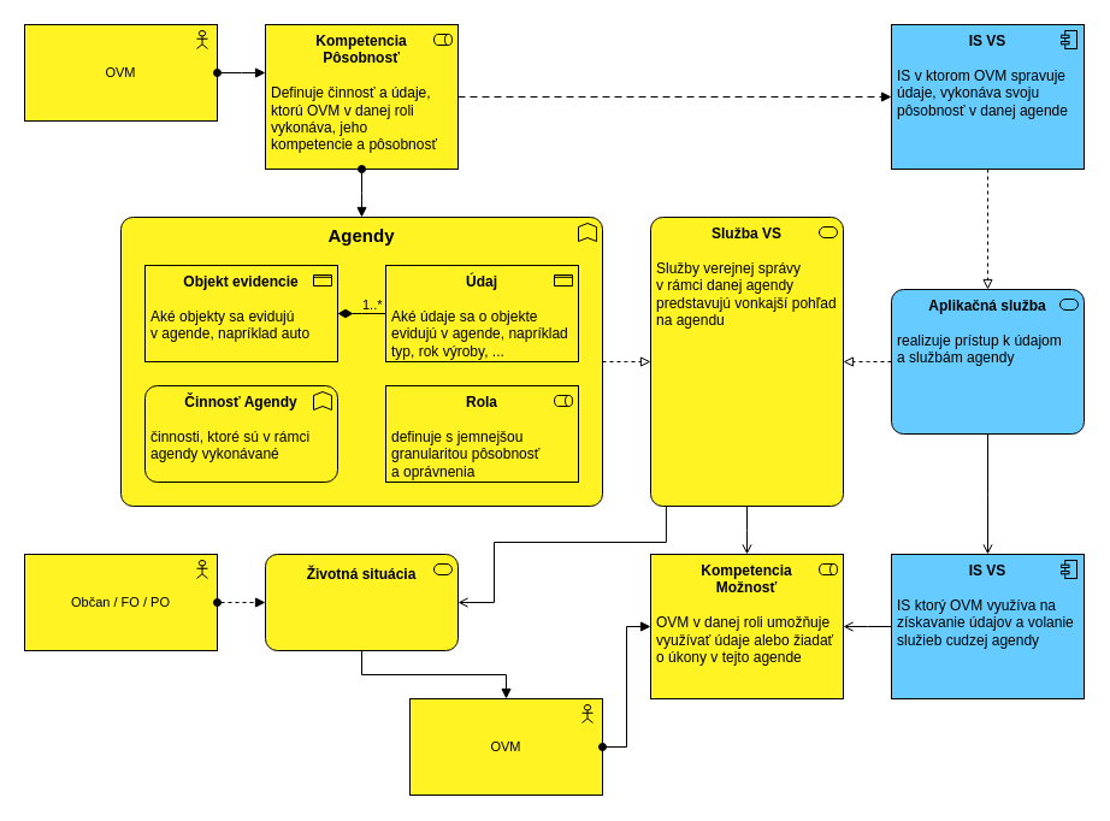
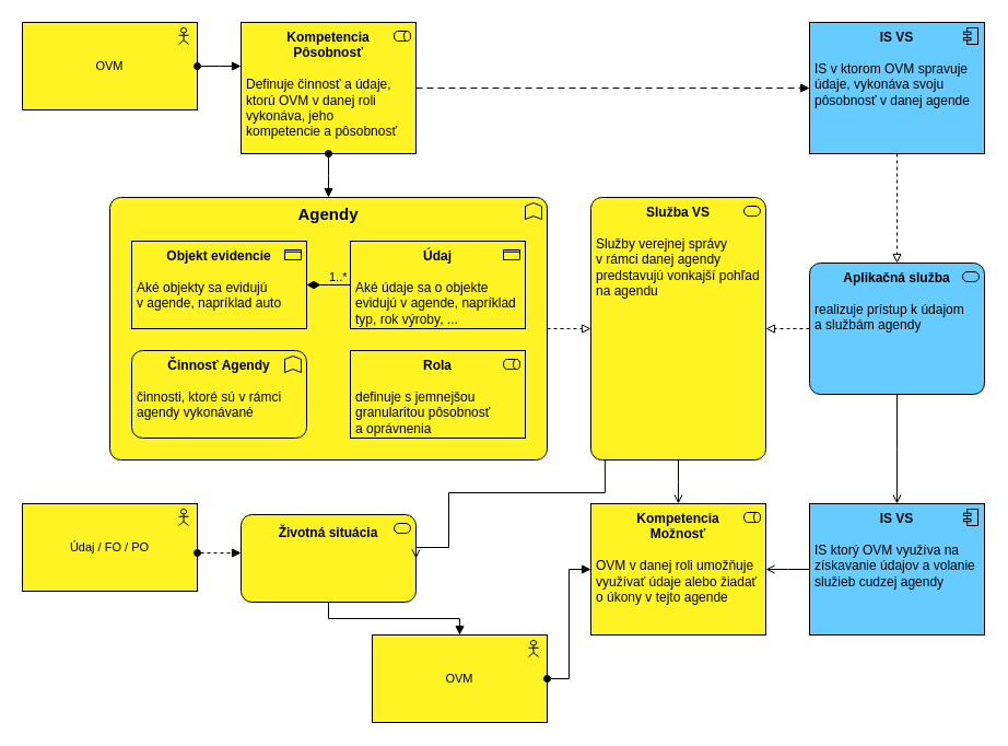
  <mxCell id="0" />
  <mxCell id="1" parent="0" />
  <mxCell id="2" value="&lt;span style=&quot;font-size: 11px;&quot;&gt;OVM&lt;/span&gt;" style="html=1;outlineConnect=0;whiteSpace=wrap;fillColor=#FFF323;shape=mxgraph.archimate3.application;appType=actor;archiType=square;strokeColor=#000000;" parent="1" vertex="1"><mxGeometry x="20" y="20" width="160" height="80" as="geometry" /></mxCell>
  <mxCell id="3" value="&lt;span&gt;Agendy&lt;/span&gt;" style="html=1;outlineConnect=0;whiteSpace=wrap;fillColor=#FFF323;shape=mxgraph.archimate3.application;appType=func;archiType=rounded;strokeColor=#000000;verticalAlign=top;fontStyle=1;fontSize=15;" parent="1" vertex="1"><mxGeometry x="100" y="180" width="400" height="240" as="geometry" /></mxCell>
  <mxCell id="4" value="&lt;span style=&quot;font-size: 12px;&quot;&gt;&lt;b&gt;Kompetencia&lt;/b&gt;&lt;/span&gt;&lt;div&gt;&lt;b&gt;Možnosť&lt;/b&gt;&lt;br&gt;&lt;div&gt;&lt;span style=&quot;font-size: 12px;&quot;&gt;&lt;br&gt;&lt;/span&gt;&lt;/div&gt;&lt;div style=&quot;text-align: left;&quot;&gt;&lt;span style=&quot;font-size: 12px;&quot;&gt;OVM v&lt;/span&gt;&lt;span style=&quot;background-color: transparent; text-align: center;&quot;&gt;&amp;nbsp;d&lt;/span&gt;&lt;span style=&quot;background-color: transparent; color: light-dark(rgb(0, 0, 0), rgb(255, 255, 255));&quot;&gt;anej roli umožňuje využívať údaje alebo žiadať o úkony v tejto agende&lt;/span&gt;&lt;/div&gt;&lt;/div&gt;" style="html=1;outlineConnect=0;whiteSpace=wrap;fillColor=#FFF323;shape=mxgraph.archimate3.application;appType=role;archiType=square;strokeColor=#000000;verticalAlign=top;align=center;spacingLeft=4;spacingRight=4;spacing=2;fontFamily=Helvetica;fontSize=12;fontColor=default;" parent="1" vertex="1"><mxGeometry x="540" y="460" width="160" height="120" as="geometry" /></mxCell>
  <mxCell id="5" value="&lt;b&gt;Rola&lt;/b&gt;&lt;div&gt;&lt;br&gt;&lt;/div&gt;&lt;div style=&quot;text-align: left;&quot;&gt;definuje s jemnejšou granularitou pôsobnosť a&amp;nbsp;oprávnenia&lt;/div&gt;" style="html=1;outlineConnect=0;whiteSpace=wrap;fillColor=#FFF323;shape=mxgraph.archimate3.application;appType=role;archiType=square;strokeColor=#000000;verticalAlign=top;align=center;spacingLeft=4;spacingRight=4;spacing=2;fontFamily=Helvetica;fontSize=12;fontColor=default;" parent="1" vertex="1"><mxGeometry x="320" y="320" width="160" height="80" as="geometry" /></mxCell>
  <mxCell id="6" value="&lt;b&gt;Kompetencia&lt;/b&gt;&lt;div&gt;&lt;b&gt;Pôsobnosť&lt;/b&gt;&lt;b&gt;&lt;br&gt;&lt;/b&gt;&lt;div&gt;&lt;b&gt;&lt;br&gt;&lt;/b&gt;&lt;/div&gt;&lt;div style=&quot;text-align: left;&quot;&gt;Definuje činnosť a údaje, ktorú OVM v danej roli vykonáva, jeho kompetencie a pôsobnosť&lt;/div&gt;&lt;/div&gt;" style="html=1;outlineConnect=0;whiteSpace=wrap;fillColor=#FFF323;shape=mxgraph.archimate3.application;appType=role;archiType=square;strokeColor=#000000;align=center;verticalAlign=top;fontFamily=Helvetica;fontSize=12;fontColor=default;spacing=2;spacingLeft=4;spacingRight=4;" parent="1" vertex="1"><mxGeometry x="220" y="20" width="160" height="120" as="geometry" /></mxCell>
  <mxCell id="7" value="&lt;b&gt;Činnosť Agendy&lt;/b&gt;&lt;div&gt;&lt;br&gt;&lt;/div&gt;&lt;div style=&quot;text-align: left;&quot;&gt;činnosti, ktoré sú v rámci agendy vykonávané&lt;/div&gt;" style="html=1;outlineConnect=0;whiteSpace=wrap;fillColor=#FFF323;shape=mxgraph.archimate3.application;appType=func;archiType=rounded;strokeColor=#000000;verticalAlign=top;spacing=2;spacingLeft=4;spacingRight=4;" parent="1" vertex="1"><mxGeometry x="120" y="320" width="160" height="80" as="geometry" /></mxCell>
  <mxCell id="8" value="&lt;b&gt;Objekt evidencie&lt;/b&gt;&lt;div&gt;&lt;br&gt;&lt;div&gt;&lt;div style=&quot;text-align: left;&quot;&gt;&lt;span style=&quot;background-color: transparent; color: light-dark(rgb(0, 0, 0), rgb(255, 255, 255));&quot;&gt;Aké objekty sa evidujú v&lt;/span&gt;&lt;span style=&quot;background-color: transparent; text-align: center;&quot;&gt;&amp;nbsp;&lt;/span&gt;&lt;span style=&quot;background-color: transparent; color: light-dark(rgb(0, 0, 0), rgb(255, 255, 255));&quot;&gt;agende, napríklad auto&lt;/span&gt;&lt;/div&gt;&lt;/div&gt;&lt;/div&gt;" style="html=1;outlineConnect=0;whiteSpace=wrap;fillColor=#FFF323;shape=mxgraph.archimate3.application;appType=passive;archiType=square;strokeColor=#000000;verticalAlign=top;spacing=2;spacingLeft=4;spacingRight=4;" parent="1" vertex="1"><mxGeometry x="120" y="220" width="160" height="80" as="geometry" /></mxCell>
  <mxCell id="9" value="&lt;b&gt;Údaj&lt;/b&gt;&lt;div&gt;&lt;br&gt;&lt;div&gt;&lt;div style=&quot;text-align: left;&quot;&gt;&lt;span style=&quot;background-color: transparent; color: light-dark(rgb(0, 0, 0), rgb(255, 255, 255));&quot;&gt;Aké údaje sa o objekte evidujú v agende, napríklad typ, rok výroby, ...&lt;/span&gt;&lt;/div&gt;&lt;div style=&quot;text-align: left;&quot;&gt;&lt;br&gt;&lt;/div&gt;&lt;/div&gt;&lt;/div&gt;" style="html=1;outlineConnect=0;whiteSpace=wrap;fillColor=#FFF323;shape=mxgraph.archimate3.application;appType=passive;archiType=square;strokeColor=#000000;verticalAlign=top;spacing=2;spacingLeft=4;spacingRight=4;" parent="1" vertex="1"><mxGeometry x="320" y="220" width="160" height="80" as="geometry" /></mxCell>
  <mxCell id="10" value="" style="html=1;startArrow=diamondThin;startFill=1;startSize=10;endArrow=none;endFill=0;rounded=0;strokeColor=#000000;edgeStyle=elbowEdgeStyle;horizontal=1;verticalAlign=middle;" parent="1" source="8" target="9" edge="1"><mxGeometry width="160" relative="1" as="geometry"><mxPoint x="205" y="408.5" as="sourcePoint" /><mxPoint x="410" y="628.5" as="targetPoint" /></mxGeometry></mxCell>
  <mxCell id="11" value="1..*" style="edgeLabel;html=1;align=left;verticalAlign=middle;resizable=0;points=[];labelBackgroundColor=none;" parent="10" vertex="1" connectable="0"><mxGeometry relative="1" as="geometry"><mxPoint x="-1" y="-8" as="offset" /></mxGeometry></mxCell>
  <mxCell id="12" value="" style="endArrow=block;html=1;endFill=1;startArrow=oval;startFill=1;edgeStyle=elbowEdgeStyle;elbow=vertical;rounded=0;" parent="1" source="2" target="6" edge="1"><mxGeometry width="160" relative="1" as="geometry"><mxPoint x="180" y="80" as="sourcePoint" /><mxPoint x="-70" y="-10" as="targetPoint" /></mxGeometry></mxCell>
  <mxCell id="13" value="" style="endArrow=block;html=1;endFill=1;startArrow=oval;startFill=1;edgeStyle=elbowEdgeStyle;rounded=0;" parent="1" source="6" target="3" edge="1"><mxGeometry width="160" relative="1" as="geometry"><mxPoint x="320" y="-10" as="sourcePoint" /><mxPoint x="320" y="30" as="targetPoint" /></mxGeometry></mxCell>
  <mxCell id="14" value="&lt;b&gt;IS VS&lt;/b&gt;&lt;div&gt;&lt;br&gt;&lt;/div&gt;&lt;div style=&quot;text-align: left;&quot;&gt;IS v ktorom OVM spravuje údaje, vykonáva svoju pôsobnosť v danej agende&lt;/div&gt;" style="html=1;outlineConnect=0;whiteSpace=wrap;fillColor=#66CCFF;shape=mxgraph.archimate3.application;appType=comp;archiType=square;strokeColor=#000000;verticalAlign=top;spacingLeft=4;spacingRight=4;" parent="1" vertex="1"><mxGeometry x="740" y="20" width="160" height="120" as="geometry" /></mxCell>
  <mxCell id="15" value="&lt;b&gt;Aplikačná služba&lt;/b&gt;&lt;div&gt;&lt;br&gt;&lt;/div&gt;&lt;div style=&quot;text-align: left;&quot;&gt;realizuje prístup k údajom a&amp;nbsp;službám agendy&lt;/div&gt;" style="html=1;outlineConnect=0;whiteSpace=wrap;fillColor=#66CCFF;shape=mxgraph.archimate3.application;appType=serv;archiType=rounded;strokeColor=#000000;align=center;verticalAlign=top;spacingLeft=4;spacingRight=4;fontFamily=Helvetica;fontSize=12;fontColor=default;" parent="1" vertex="1"><mxGeometry x="740" y="240" width="160" height="120" as="geometry" /></mxCell>
  <mxCell id="16" value="&lt;span style=&quot;font-size: 11px;&quot;&gt;OVM&lt;/span&gt;" style="html=1;outlineConnect=0;whiteSpace=wrap;fillColor=#FFF323;shape=mxgraph.archimate3.application;appType=actor;archiType=square;strokeColor=#000000;" parent="1" vertex="1"><mxGeometry x="340" y="580" width="160" height="80" as="geometry" /></mxCell>
  <mxCell id="17" value="" style="endArrow=block;html=1;endFill=1;startArrow=oval;startFill=1;edgeStyle=elbowEdgeStyle;elbow=vertical;rounded=0;" parent="1" source="16" target="4" edge="1"><mxGeometry width="160" relative="1" as="geometry"><mxPoint x="230" y="470" as="sourcePoint" /><mxPoint x="230" y="430" as="targetPoint" /></mxGeometry></mxCell>
  <mxCell id="18" value="&lt;b&gt;IS VS&lt;/b&gt;&lt;div&gt;&lt;br&gt;&lt;/div&gt;&lt;div style=&quot;text-align: left;&quot;&gt;IS ktorý OVM využíva na získavanie údajov a volanie služieb cudzej agendy&lt;/div&gt;" style="html=1;outlineConnect=0;whiteSpace=wrap;fillColor=#66CCFF;shape=mxgraph.archimate3.application;appType=comp;archiType=square;strokeColor=#000000;align=center;verticalAlign=top;spacingLeft=4;spacingRight=4;fontFamily=Helvetica;fontSize=12;fontColor=default;" parent="1" vertex="1"><mxGeometry x="740" y="460" width="160" height="120" as="geometry" /></mxCell>
  <mxCell id="19" value="" style="edgeStyle=elbowEdgeStyle;html=1;endArrow=block;elbow=vertical;endFill=0;dashed=1;rounded=0;exitX=1;exitY=0.5;exitDx=0;exitDy=0;exitPerimeter=0;" parent="1" source="3" target="24" edge="1"><mxGeometry width="160" relative="1" as="geometry"><mxPoint x="750" y="380" as="sourcePoint" /><mxPoint x="590" y="380" as="targetPoint" /></mxGeometry></mxCell>
  <mxCell id="20" value="" style="edgeStyle=elbowEdgeStyle;html=1;endArrow=block;elbow=vertical;endFill=0;dashed=1;rounded=0;" parent="1" source="14" target="15" edge="1"><mxGeometry width="160" relative="1" as="geometry"><mxPoint x="750" y="310" as="sourcePoint" /><mxPoint x="710" y="310" as="targetPoint" /></mxGeometry></mxCell>
  <mxCell id="21" value="" style="edgeStyle=elbowEdgeStyle;html=1;endArrow=open;elbow=vertical;endFill=1;rounded=0;" parent="1" source="15" target="18" edge="1"><mxGeometry width="160" relative="1" as="geometry"><mxPoint x="780" y="420" as="sourcePoint" /><mxPoint x="940" y="420" as="targetPoint" /></mxGeometry></mxCell>
  <mxCell id="22" value="" style="edgeStyle=elbowEdgeStyle;html=1;endArrow=block;dashed=1;elbow=vertical;endFill=1;dashPattern=6 4;rounded=0;" parent="1" source="6" target="14" edge="1"><mxGeometry width="160" relative="1" as="geometry"><mxPoint x="430" y="-30" as="sourcePoint" /><mxPoint x="590" y="-30" as="targetPoint" /></mxGeometry></mxCell>
  <mxCell id="23" value="" style="edgeStyle=elbowEdgeStyle;html=1;endArrow=open;elbow=vertical;endFill=1;rounded=0;" parent="1" source="18" target="4" edge="1"><mxGeometry width="160" relative="1" as="geometry"><mxPoint x="440" y="520" as="sourcePoint" /><mxPoint x="530" y="490" as="targetPoint" /></mxGeometry></mxCell>
  <mxCell id="24" value="&lt;b&gt;Služba VS&lt;/b&gt;&lt;div&gt;&lt;br&gt;&lt;/div&gt;&lt;div style=&quot;text-align: left;&quot;&gt;Služby verejnej správy v&amp;nbsp;rámci danej agendy predstavujú vonkajší pohľad na agendu&lt;/div&gt;" style="html=1;outlineConnect=0;whiteSpace=wrap;fillColor=#FFF323;shape=mxgraph.archimate3.application;appType=serv;archiType=rounded;strokeColor=#000000;align=center;verticalAlign=top;spacingLeft=4;spacingRight=4;fontFamily=Helvetica;fontSize=12;" parent="1" vertex="1"><mxGeometry x="540" y="180" width="160" height="240" as="geometry" /></mxCell>
  <mxCell id="25" value="" style="edgeStyle=elbowEdgeStyle;html=1;endArrow=block;elbow=vertical;endFill=0;dashed=1;rounded=0;" parent="1" source="15" target="24" edge="1"><mxGeometry width="160" relative="1" as="geometry"><mxPoint x="600" y="420" as="sourcePoint" /><mxPoint x="760" y="420" as="targetPoint" /></mxGeometry></mxCell>
  <mxCell id="26" value="" style="edgeStyle=elbowEdgeStyle;html=1;endArrow=open;elbow=vertical;endFill=1;rounded=0;" parent="1" source="24" target="4" edge="1"><mxGeometry width="160" relative="1" as="geometry"><mxPoint x="830" y="370" as="sourcePoint" /><mxPoint x="830" y="470" as="targetPoint" /></mxGeometry></mxCell>
- <mxCell id="27" value="&lt;span style=&quot;font-size: 11px;&quot;&gt;Občan / FO / PO&lt;/span&gt;" style="html=1;outlineConnect=0;whiteSpace=wrap;fillColor=#FFF323;shape=mxgraph.archimate3.application;appType=actor;archiType=square;strokeColor=#000000;" parent="1" vertex="1"><mxGeometry x="20" y="460" width="160" height="80" as="geometry" /></mxCell>
- <mxCell id="28" value="&lt;div&gt;&lt;b&gt;Životná situácia&lt;/b&gt;&lt;/div&gt;" style="html=1;outlineConnect=0;whiteSpace=wrap;fillColor=#FFF323;shape=mxgraph.archimate3.application;appType=serv;archiType=rounded;strokeColor=#000000;fontStyle=0;container=0;verticalAlign=top;spacing=5;" parent="1" vertex="1"><mxGeometry x="220" y="460" width="160" height="80" as="geometry" /></mxCell>
+ <mxCell id="27" value="&lt;span style=&quot;font-size: 11px;&quot;&gt;Údaj / FO / PO&lt;/span&gt;" style="html=1;outlineConnect=0;whiteSpace=wrap;fillColor=#FFF323;shape=mxgraph.archimate3.application;appType=actor;archiType=square;strokeColor=#000000;" parent="1" vertex="1"><mxGeometry x="20" y="460" width="160" height="80" as="geometry" /></mxCell>
+ <mxCell id="28" value="&lt;div&gt;&lt;b&gt;Životná situácia&lt;/b&gt;&lt;/div&gt;" style="html=1;outlineConnect=0;whiteSpace=wrap;fillColor=#FFF323;shape=mxgraph.archimate3.application;appType=serv;archiType=rounded;strokeColor=#000000;fontStyle=0;container=0;verticalAlign=top;spacing=5;" parent="1" vertex="1"><mxGeometry x="220" y="470" width="160" height="80" as="geometry" /></mxCell>
  <mxCell id="29" value="" style="endArrow=block;html=1;endFill=1;startArrow=oval;startFill=1;edgeStyle=elbowEdgeStyle;elbow=vertical;rounded=0;dashed=1;" parent="1" source="27" target="28" edge="1"><mxGeometry width="160" relative="1" as="geometry"><mxPoint x="20" y="430" as="sourcePoint" /><mxPoint x="180" y="430" as="targetPoint" /></mxGeometry></mxCell>
  <mxCell id="30" value="" style="edgeStyle=elbowEdgeStyle;html=1;endArrow=block;dashed=0;elbow=vertical;endFill=1;rounded=0;" parent="1" source="28" target="16" edge="1"><mxGeometry width="160" relative="1" as="geometry"><mxPoint x="140" y="450" as="sourcePoint" /><mxPoint x="300" y="450" as="targetPoint" /></mxGeometry></mxCell>
  <mxCell id="31" value="" style="edgeStyle=orthogonalEdgeStyle;html=1;endArrow=open;elbow=vertical;endFill=1;rounded=0;entryX=1;entryY=0.5;entryDx=0;entryDy=0;entryPerimeter=0;exitX=0;exitY=1;exitDx=2.9;exitDy=-2.9;exitPerimeter=0;" edge="1" parent="1" target="28"><mxGeometry width="160" relative="1" as="geometry"><mxPoint x="552.9" y="420" as="sourcePoint" /><mxPoint x="390" y="482.9" as="targetPoint" /><Array as="points"><mxPoint x="553" y="450" /><mxPoint x="410" y="450" /><mxPoint x="410" y="500" /></Array></mxGeometry></mxCell>
